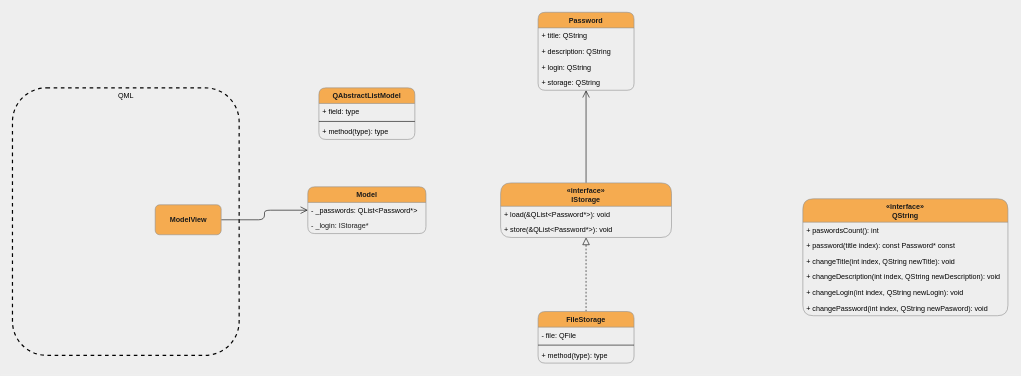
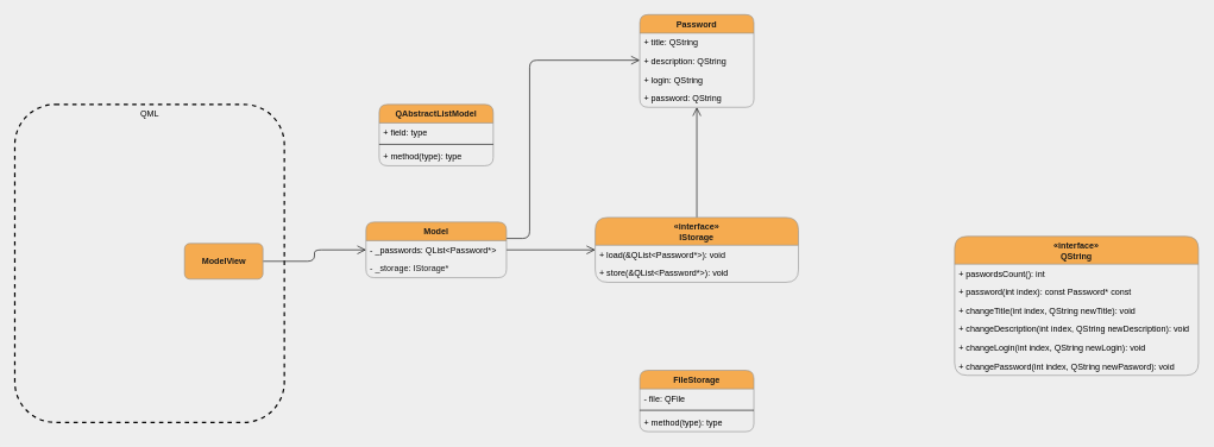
  <mxCell id="0" />
  <mxCell id="1" parent="0" />
  <mxCell id="2" value="QML" style="html=1;rounded=1;sketch=0;startSize=26;verticalAlign=top;align=center;dashed=1;strokeWidth=2;fillColor=none;" vertex="1" parent="1"><mxGeometry x="20" y="146" width="378" height="446" as="geometry" /></mxCell>
+ <mxCell id="3" style="edgeStyle=orthogonalEdgeStyle;orthogonalLoop=1;jettySize=auto;html=1;startSize=26;endArrow=open;endFill=0;endSize=10;fontColor=#1A1A1A;" edge="1" parent="1" source="5" target="20"><mxGeometry relative="1" as="geometry"><Array as="points"><mxPoint x="742" y="334" /><mxPoint x="742" y="84" /></Array></mxGeometry></mxCell>
+ <mxCell id="4" style="edgeStyle=orthogonalEdgeStyle;orthogonalLoop=1;jettySize=auto;html=1;startSize=26;endArrow=open;endFill=0;endSize=10;fontColor=#1A1A1A;" edge="1" parent="1" source="5" target="32"><mxGeometry relative="1" as="geometry" /></mxCell>
  <mxCell id="5" value="Model" style="swimlane;fontStyle=1;align=center;verticalAlign=top;childLayout=stackLayout;horizontal=1;startSize=26;horizontalStack=0;resizeParent=1;resizeParentMax=0;resizeLast=0;collapsible=1;marginBottom=0;sketch=0;strokeColor=#909090;fillColor=#F5AB50;fontColor=#1A1A1A;rounded=1;" parent="1" vertex="1"><mxGeometry x="512.5" y="311" width="197" height="78" as="geometry" /></mxCell>
  <mxCell id="6" value="- _passwords: QList&lt;Password*&gt;" style="text;strokeColor=none;fillColor=none;align=left;verticalAlign=top;spacingLeft=4;spacingRight=4;overflow=hidden;rotatable=0;points=[[0,0.5],[1,0.5]];portConstraint=eastwest;rounded=1;" parent="5" vertex="1"><mxGeometry y="26" width="197" height="26" as="geometry" /></mxCell>
- <mxCell id="7" value="- _login: IStorage*" style="text;strokeColor=none;fillColor=none;align=left;verticalAlign=top;spacingLeft=4;spacingRight=4;overflow=hidden;rotatable=0;points=[[0,0.5],[1,0.5]];portConstraint=eastwest;rounded=1;fontColor=#1A1A1A;" vertex="1" parent="5"><mxGeometry y="52" width="197" height="26" as="geometry" /></mxCell>
+ <mxCell id="7" value="- _storage: IStorage*" style="text;strokeColor=none;fillColor=none;align=left;verticalAlign=top;spacingLeft=4;spacingRight=4;overflow=hidden;rotatable=0;points=[[0,0.5],[1,0.5]];portConstraint=eastwest;rounded=1;fontColor=#1A1A1A;" vertex="1" parent="5"><mxGeometry y="52" width="197" height="26" as="geometry" /></mxCell>
  <mxCell id="8" value="QAbstractListModel" style="swimlane;fontStyle=1;align=center;verticalAlign=top;childLayout=stackLayout;horizontal=1;startSize=26;horizontalStack=0;resizeParent=1;resizeParentMax=0;resizeLast=0;collapsible=1;marginBottom=0;sketch=0;strokeColor=#909090;fillColor=#F5AB50;fontColor=#1A1A1A;rounded=1;" parent="1" vertex="1"><mxGeometry x="531" y="146" width="160" height="86" as="geometry" /></mxCell>
  <mxCell id="9" value="+ field: type" style="text;strokeColor=none;fillColor=none;align=left;verticalAlign=top;spacingLeft=4;spacingRight=4;overflow=hidden;rotatable=0;points=[[0,0.5],[1,0.5]];portConstraint=eastwest;rounded=1;" parent="8" vertex="1"><mxGeometry y="26" width="160" height="26" as="geometry" /></mxCell>
  <mxCell id="10" value="" style="line;strokeWidth=1;fillColor=none;align=left;verticalAlign=middle;spacingTop=-1;spacingLeft=3;spacingRight=3;rotatable=0;labelPosition=right;points=[];portConstraint=eastwest;rounded=1;" parent="8" vertex="1"><mxGeometry y="52" width="160" height="8" as="geometry" /></mxCell>
  <mxCell id="11" value="+ method(type): type" style="text;strokeColor=none;fillColor=none;align=left;verticalAlign=top;spacingLeft=4;spacingRight=4;overflow=hidden;rotatable=0;points=[[0,0.5],[1,0.5]];portConstraint=eastwest;rounded=1;" parent="8" vertex="1"><mxGeometry y="60" width="160" height="26" as="geometry" /></mxCell>
  <mxCell id="12" style="edgeStyle=orthogonalEdgeStyle;orthogonalLoop=1;jettySize=auto;html=1;startSize=26;endArrow=open;endFill=0;endSize=10;fontColor=#1A1A1A;" edge="1" parent="1" source="25" target="5"><mxGeometry relative="1" as="geometry"><mxPoint x="338" y="367" as="sourcePoint" /></mxGeometry></mxCell>
  <mxCell id="13" value="«interface»&#10;QString" style="swimlane;fontStyle=1;align=center;verticalAlign=top;childLayout=stackLayout;horizontal=1;startSize=39;horizontalStack=0;resizeParent=1;resizeParentMax=0;resizeLast=0;collapsible=1;marginBottom=0;rounded=1;sketch=0;strokeColor=#909090;fillColor=#F5AB50;fontColor=#1A1A1A;" vertex="1" parent="1"><mxGeometry x="1338" y="331" width="342" height="195" as="geometry" /></mxCell>
  <mxCell id="14" value="+ paswordsCount(): int" style="text;strokeColor=none;fillColor=none;align=left;verticalAlign=top;spacingLeft=4;spacingRight=4;overflow=hidden;rotatable=0;points=[[0,0.5],[1,0.5]];portConstraint=eastwest;" vertex="1" parent="13"><mxGeometry y="39" width="342" height="26" as="geometry" /></mxCell>
- <mxCell id="15" value="+ password(title index): const Password* const" style="text;strokeColor=none;fillColor=none;align=left;verticalAlign=top;spacingLeft=4;spacingRight=4;overflow=hidden;rotatable=0;points=[[0,0.5],[1,0.5]];portConstraint=eastwest;" vertex="1" parent="13"><mxGeometry y="65" width="342" height="26" as="geometry" /></mxCell>
+ <mxCell id="15" value="+ password(int index): const Password* const" style="text;strokeColor=none;fillColor=none;align=left;verticalAlign=top;spacingLeft=4;spacingRight=4;overflow=hidden;rotatable=0;points=[[0,0.5],[1,0.5]];portConstraint=eastwest;" vertex="1" parent="13"><mxGeometry y="65" width="342" height="26" as="geometry" /></mxCell>
  <mxCell id="16" value="+ changeTitle(int index, QString newTitle): void" style="text;strokeColor=none;fillColor=none;align=left;verticalAlign=top;spacingLeft=4;spacingRight=4;overflow=hidden;rotatable=0;points=[[0,0.5],[1,0.5]];portConstraint=eastwest;" vertex="1" parent="13"><mxGeometry y="91" width="342" height="26" as="geometry" /></mxCell>
  <mxCell id="17" value="+ changeDescription(int index, QString newDescription): void" style="text;strokeColor=none;fillColor=none;align=left;verticalAlign=top;spacingLeft=4;spacingRight=4;overflow=hidden;rotatable=0;points=[[0,0.5],[1,0.5]];portConstraint=eastwest;" vertex="1" parent="13"><mxGeometry y="117" width="342" height="26" as="geometry" /></mxCell>
  <mxCell id="18" value="+ changeLogin(int index, QString newLogin): void" style="text;strokeColor=none;fillColor=none;align=left;verticalAlign=top;spacingLeft=4;spacingRight=4;overflow=hidden;rotatable=0;points=[[0,0.5],[1,0.5]];portConstraint=eastwest;" vertex="1" parent="13"><mxGeometry y="143" width="342" height="26" as="geometry" /></mxCell>
  <mxCell id="19" value="+ changePassword(int index, QString newPasword): void" style="text;strokeColor=none;fillColor=none;align=left;verticalAlign=top;spacingLeft=4;spacingRight=4;overflow=hidden;rotatable=0;points=[[0,0.5],[1,0.5]];portConstraint=eastwest;" vertex="1" parent="13"><mxGeometry y="169" width="342" height="26" as="geometry" /></mxCell>
  <mxCell id="20" value="Password" style="swimlane;fontStyle=1;align=center;verticalAlign=top;childLayout=stackLayout;horizontal=1;startSize=26;horizontalStack=0;resizeParent=1;resizeParentMax=0;resizeLast=0;collapsible=1;marginBottom=0;sketch=0;strokeColor=#909090;fillColor=#F5AB50;fontColor=#1A1A1A;rounded=1;" vertex="1" parent="1"><mxGeometry x="896.5" y="20" width="160" height="130" as="geometry" /></mxCell>
  <mxCell id="21" value="+ title: QString" style="text;strokeColor=none;fillColor=none;align=left;verticalAlign=top;spacingLeft=4;spacingRight=4;overflow=hidden;rotatable=0;points=[[0,0.5],[1,0.5]];portConstraint=eastwest;rounded=1;" vertex="1" parent="20"><mxGeometry y="26" width="160" height="26" as="geometry" /></mxCell>
  <mxCell id="22" value="+ description: QString" style="text;strokeColor=none;fillColor=none;align=left;verticalAlign=top;spacingLeft=4;spacingRight=4;overflow=hidden;rotatable=0;points=[[0,0.5],[1,0.5]];portConstraint=eastwest;rounded=1;" vertex="1" parent="20"><mxGeometry y="52" width="160" height="26" as="geometry" /></mxCell>
  <mxCell id="23" value="+ login: QString" style="text;strokeColor=none;fillColor=none;align=left;verticalAlign=top;spacingLeft=4;spacingRight=4;overflow=hidden;rotatable=0;points=[[0,0.5],[1,0.5]];portConstraint=eastwest;rounded=1;" vertex="1" parent="20"><mxGeometry y="78" width="160" height="26" as="geometry" /></mxCell>
- <mxCell id="24" value="+ storage: QString" style="text;strokeColor=none;fillColor=none;align=left;verticalAlign=top;spacingLeft=4;spacingRight=4;overflow=hidden;rotatable=0;points=[[0,0.5],[1,0.5]];portConstraint=eastwest;rounded=1;" vertex="1" parent="20"><mxGeometry y="104" width="160" height="26" as="geometry" /></mxCell>
+ <mxCell id="24" value="+ password: QString" style="text;strokeColor=none;fillColor=none;align=left;verticalAlign=top;spacingLeft=4;spacingRight=4;overflow=hidden;rotatable=0;points=[[0,0.5],[1,0.5]];portConstraint=eastwest;rounded=1;" vertex="1" parent="20"><mxGeometry y="104" width="160" height="26" as="geometry" /></mxCell>
  <mxCell id="25" value="&lt;span style=&quot;font-weight: 700&quot;&gt;ModelView&lt;/span&gt;" style="html=1;rounded=1;sketch=0;startSize=26;strokeColor=#909090;fillColor=#F5AB50;fontColor=#1A1A1A;" vertex="1" parent="1"><mxGeometry x="258" y="341" width="110" height="50" as="geometry" /></mxCell>
- <mxCell id="26" style="edgeStyle=orthogonalEdgeStyle;orthogonalLoop=1;jettySize=auto;html=1;startSize=6;endArrow=block;endFill=0;endSize=10;fontColor=#000000;dashed=1;" edge="1" parent="1" source="27" target="32"><mxGeometry relative="1" as="geometry" /></mxCell>
  <mxCell id="27" value="FileStorage" style="swimlane;fontStyle=1;align=center;verticalAlign=top;childLayout=stackLayout;horizontal=1;startSize=26;horizontalStack=0;resizeParent=1;resizeParentMax=0;resizeLast=0;collapsible=1;marginBottom=0;rounded=1;sketch=0;strokeColor=#909090;fillColor=#F5AB50;fontColor=#1A1A1A;" vertex="1" parent="1"><mxGeometry x="896.5" y="519" width="160" height="86" as="geometry" /></mxCell>
  <mxCell id="28" value="- file: QFile" style="text;strokeColor=none;fillColor=none;align=left;verticalAlign=top;spacingLeft=4;spacingRight=4;overflow=hidden;rotatable=0;points=[[0,0.5],[1,0.5]];portConstraint=eastwest;" vertex="1" parent="27"><mxGeometry y="26" width="160" height="26" as="geometry" /></mxCell>
  <mxCell id="29" value="" style="line;strokeWidth=1;fillColor=none;align=left;verticalAlign=middle;spacingTop=-1;spacingLeft=3;spacingRight=3;rotatable=0;labelPosition=right;points=[];portConstraint=eastwest;" vertex="1" parent="27"><mxGeometry y="52" width="160" height="8" as="geometry" /></mxCell>
  <mxCell id="30" value="+ method(type): type" style="text;strokeColor=none;fillColor=none;align=left;verticalAlign=top;spacingLeft=4;spacingRight=4;overflow=hidden;rotatable=0;points=[[0,0.5],[1,0.5]];portConstraint=eastwest;" vertex="1" parent="27"><mxGeometry y="60" width="160" height="26" as="geometry" /></mxCell>
  <mxCell id="31" style="edgeStyle=orthogonalEdgeStyle;orthogonalLoop=1;jettySize=auto;html=1;startSize=26;endArrow=open;endFill=0;endSize=10;fontColor=#1A1A1A;" edge="1" parent="1" source="32" target="20"><mxGeometry relative="1" as="geometry" /></mxCell>
  <mxCell id="32" value="«interface»&#10;IStorage" style="swimlane;fontStyle=1;align=center;verticalAlign=top;childLayout=stackLayout;horizontal=1;startSize=39;horizontalStack=0;resizeParent=1;resizeParentMax=0;resizeLast=0;collapsible=1;marginBottom=0;rounded=1;sketch=0;strokeColor=#909090;fillColor=#F5AB50;fontColor=#1A1A1A;" vertex="1" parent="1"><mxGeometry x="834" y="304.5" width="285" height="91" as="geometry" /></mxCell>
  <mxCell id="33" value="+ load(&amp;QList&lt;Password*&gt;): void" style="text;strokeColor=none;fillColor=none;align=left;verticalAlign=top;spacingLeft=4;spacingRight=4;overflow=hidden;rotatable=0;points=[[0,0.5],[1,0.5]];portConstraint=eastwest;" vertex="1" parent="32"><mxGeometry y="39" width="285" height="26" as="geometry" /></mxCell>
  <mxCell id="34" value="+ store(&amp;QList&lt;Password*&gt;): void" style="text;strokeColor=none;fillColor=none;align=left;verticalAlign=top;spacingLeft=4;spacingRight=4;overflow=hidden;rotatable=0;points=[[0,0.5],[1,0.5]];portConstraint=eastwest;" vertex="1" parent="32"><mxGeometry y="65" width="285" height="26" as="geometry" /></mxCell>
